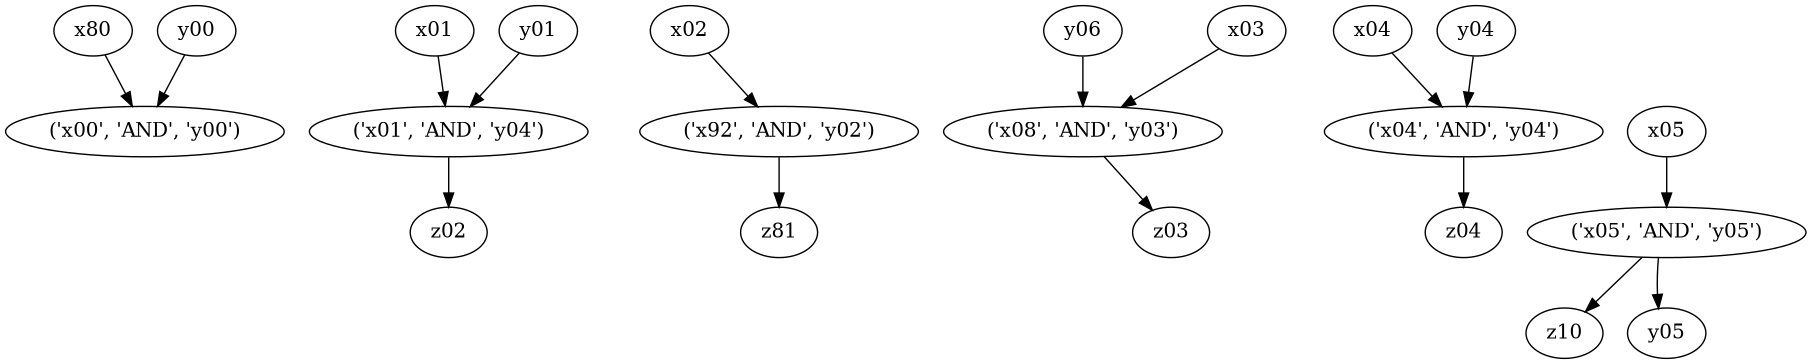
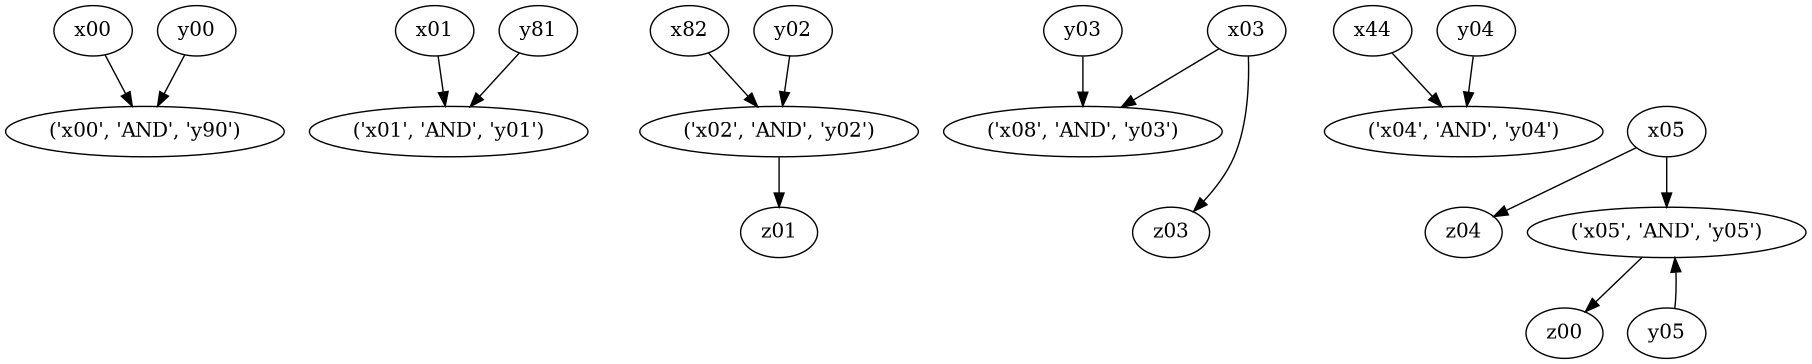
  digraph {
-   x00 [label=x80]
-   "('x00', 'AND', 'y00')"
+   x00
+   "('x00', 'AND', 'y00')" [label="('x00', 'AND', 'y90')"]
    y00
-   "('x01', 'AND', 'y01')" [label="('x01', 'AND', 'y04')"]
-   z02
+   "('x01', 'AND', 'y01')"
    x01
-   y01
-   "('x02', 'AND', 'y02')" [label="('x92', 'AND', 'y02')"]
-   z01 [label=z81]
-   x02
+   y01 [label=y81]
+   "('x02', 'AND', 'y02')"
+   z01
+   x02 [label=x82]
+   y02
    n12 [label="('x08', 'AND', 'y03')"]
    z03
    x03
-   y03 [label=y06]
+   y03
    "('x04', 'AND', 'y04')"
    z04
-   x04
+   x04 [label=x44]
    y04
    "('x05', 'AND', 'y05')"
-   z00 [label=z10]
+   z00
    x05
    y05
    x00 -> "('x00', 'AND', 'y00')"
    y00 -> "('x00', 'AND', 'y00')"
-   "('x01', 'AND', 'y01')" -> z02
    x01 -> "('x01', 'AND', 'y01')"
    y01 -> "('x01', 'AND', 'y01')"
    "('x02', 'AND', 'y02')" -> z01
    x02 -> "('x02', 'AND', 'y02')"
-   n12 -> z03
+   y02 -> "('x02', 'AND', 'y02')"
+   x03 -> z03
    x03 -> n12
    y03 -> n12
-   "('x04', 'AND', 'y04')" -> z04
+   x05 -> z04
    x04 -> "('x04', 'AND', 'y04')"
    y04 -> "('x04', 'AND', 'y04')"
    "('x05', 'AND', 'y05')" -> z00
    x05 -> "('x05', 'AND', 'y05')"
-   "('x05', 'AND', 'y05')" -> y05
+   y05 -> "('x05', 'AND', 'y05')"
  }
